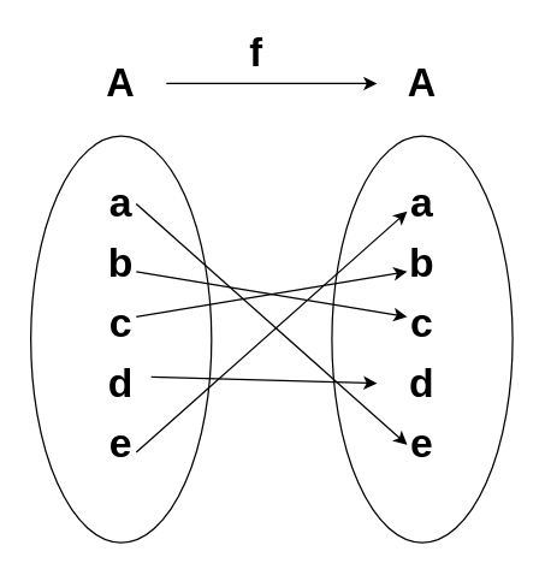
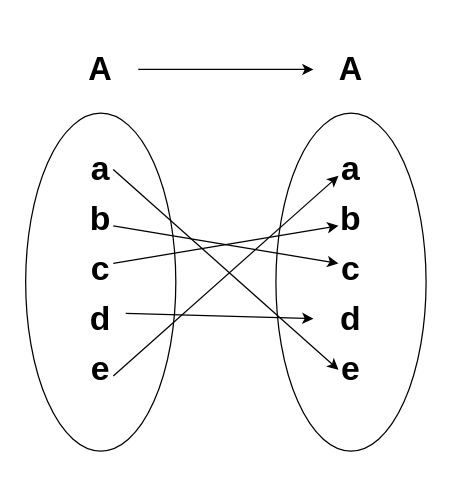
  <mxCell id="0" />
  <mxCell id="1" parent="0" />
  <mxCell id="2" value="" style="ellipse;whiteSpace=wrap;html=1;" vertex="1" parent="1"><mxGeometry x="220" y="90" width="120" height="270" as="geometry" /></mxCell>
  <mxCell id="3" value="" style="ellipse;whiteSpace=wrap;html=1;" vertex="1" parent="1"><mxGeometry x="20" y="90" width="120" height="270" as="geometry" /></mxCell>
  <mxCell id="4" value="&lt;b&gt;&lt;font style=&quot;font-size: 27px;&quot;&gt;a&lt;/font&gt;&lt;/b&gt;" style="text;html=1;align=center;verticalAlign=middle;whiteSpace=wrap;rounded=0;" vertex="1" parent="1"><mxGeometry x="50" y="120" width="60" height="30" as="geometry" /></mxCell>
  <mxCell id="5" value="&lt;b&gt;&lt;font style=&quot;font-size: 27px;&quot;&gt;b&lt;/font&gt;&lt;/b&gt;" style="text;html=1;align=center;verticalAlign=middle;whiteSpace=wrap;rounded=0;" vertex="1" parent="1"><mxGeometry x="50" y="160" width="60" height="30" as="geometry" /></mxCell>
  <mxCell id="6" value="&lt;b&gt;&lt;font style=&quot;font-size: 27px;&quot;&gt;c&lt;/font&gt;&lt;/b&gt;" style="text;html=1;align=center;verticalAlign=middle;whiteSpace=wrap;rounded=0;" vertex="1" parent="1"><mxGeometry x="50" y="200" width="60" height="30" as="geometry" /></mxCell>
  <mxCell id="7" value="&lt;b&gt;&lt;font style=&quot;font-size: 27px;&quot;&gt;d&lt;/font&gt;&lt;/b&gt;" style="text;html=1;align=center;verticalAlign=middle;whiteSpace=wrap;rounded=0;" vertex="1" parent="1"><mxGeometry x="50" y="240" width="60" height="30" as="geometry" /></mxCell>
  <mxCell id="8" value="&lt;b&gt;&lt;font style=&quot;font-size: 27px;&quot;&gt;e&lt;/font&gt;&lt;/b&gt;" style="text;html=1;align=center;verticalAlign=middle;whiteSpace=wrap;rounded=0;" vertex="1" parent="1"><mxGeometry x="50" y="280" width="60" height="30" as="geometry" /></mxCell>
  <mxCell id="9" value="&lt;b&gt;&lt;font style=&quot;font-size: 27px;&quot;&gt;a&lt;/font&gt;&lt;/b&gt;" style="text;html=1;align=center;verticalAlign=middle;whiteSpace=wrap;rounded=0;" vertex="1" parent="1"><mxGeometry x="250" y="120" width="60" height="30" as="geometry" /></mxCell>
  <mxCell id="10" value="&lt;b&gt;&lt;font style=&quot;font-size: 27px;&quot;&gt;b&lt;/font&gt;&lt;/b&gt;" style="text;html=1;align=center;verticalAlign=middle;whiteSpace=wrap;rounded=0;" vertex="1" parent="1"><mxGeometry x="250" y="160" width="60" height="30" as="geometry" /></mxCell>
  <mxCell id="11" value="&lt;b&gt;&lt;font style=&quot;font-size: 27px;&quot;&gt;c&lt;/font&gt;&lt;/b&gt;" style="text;html=1;align=center;verticalAlign=middle;whiteSpace=wrap;rounded=0;" vertex="1" parent="1"><mxGeometry x="250" y="200" width="60" height="30" as="geometry" /></mxCell>
  <mxCell id="12" value="&lt;b&gt;&lt;font style=&quot;font-size: 27px;&quot;&gt;d&lt;/font&gt;&lt;/b&gt;" style="text;html=1;align=center;verticalAlign=middle;whiteSpace=wrap;rounded=0;" vertex="1" parent="1"><mxGeometry x="250" y="240" width="60" height="30" as="geometry" /></mxCell>
  <mxCell id="13" value="&lt;b&gt;&lt;font style=&quot;font-size: 27px;&quot;&gt;e&lt;/font&gt;&lt;/b&gt;" style="text;html=1;align=center;verticalAlign=middle;whiteSpace=wrap;rounded=0;" vertex="1" parent="1"><mxGeometry x="250" y="280" width="60" height="30" as="geometry" /></mxCell>
  <mxCell id="14" value="" style="endArrow=classic;html=1;rounded=0;" edge="1" parent="1"><mxGeometry width="50" height="50" relative="1" as="geometry"><mxPoint x="90" y="135" as="sourcePoint" /><mxPoint x="270" y="295" as="targetPoint" /></mxGeometry></mxCell>
  <mxCell id="15" value="" style="endArrow=classic;html=1;rounded=0;entryX=0.333;entryY=0.667;entryDx=0;entryDy=0;entryPerimeter=0;exitX=0.667;exitY=0.667;exitDx=0;exitDy=0;exitPerimeter=0;" edge="1" parent="1" source="8" target="9"><mxGeometry width="50" height="50" relative="1" as="geometry"><mxPoint x="140" y="250" as="sourcePoint" /><mxPoint x="490" y="420" as="targetPoint" /></mxGeometry></mxCell>
  <mxCell id="16" value="" style="endArrow=classic;html=1;rounded=0;exitX=0.667;exitY=0.667;exitDx=0;exitDy=0;exitPerimeter=0;entryX=0.333;entryY=0.333;entryDx=0;entryDy=0;entryPerimeter=0;" edge="1" parent="1" source="5" target="11"><mxGeometry width="50" height="50" relative="1" as="geometry"><mxPoint x="440" y="470" as="sourcePoint" /><mxPoint x="490" y="420" as="targetPoint" /></mxGeometry></mxCell>
  <mxCell id="17" value="" style="endArrow=classic;html=1;rounded=0;exitX=0.667;exitY=0.333;exitDx=0;exitDy=0;exitPerimeter=0;entryX=0.333;entryY=0.667;entryDx=0;entryDy=0;entryPerimeter=0;" edge="1" parent="1" source="6" target="10"><mxGeometry width="50" height="50" relative="1" as="geometry"><mxPoint x="440" y="470" as="sourcePoint" /><mxPoint x="490" y="420" as="targetPoint" /></mxGeometry></mxCell>
  <mxCell id="18" value="" style="endArrow=classic;html=1;rounded=0;exitX=0.833;exitY=0.333;exitDx=0;exitDy=0;exitPerimeter=0;" edge="1" parent="1" source="7" target="12"><mxGeometry width="50" height="50" relative="1" as="geometry"><mxPoint x="440" y="470" as="sourcePoint" /><mxPoint x="240" y="250" as="targetPoint" /></mxGeometry></mxCell>
  <mxCell id="19" value="&lt;font style=&quot;font-size: 26px;&quot;&gt;&lt;b style=&quot;&quot;&gt;A&lt;/b&gt;&lt;/font&gt;" style="text;html=1;align=center;verticalAlign=middle;whiteSpace=wrap;rounded=0;" vertex="1" parent="1"><mxGeometry x="50" y="40" width="60" height="30" as="geometry" /></mxCell>
  <mxCell id="20" value="&lt;font style=&quot;font-size: 26px;&quot;&gt;&lt;b style=&quot;&quot;&gt;A&lt;/b&gt;&lt;/font&gt;" style="text;html=1;align=center;verticalAlign=middle;whiteSpace=wrap;rounded=0;" vertex="1" parent="1"><mxGeometry x="250" y="40" width="60" height="30" as="geometry" /></mxCell>
  <mxCell id="21" value="" style="endArrow=classic;html=1;rounded=0;exitX=1;exitY=0.5;exitDx=0;exitDy=0;" edge="1" parent="1" source="19" target="20"><mxGeometry width="50" height="50" relative="1" as="geometry"><mxPoint x="-10" y="260" as="sourcePoint" /><mxPoint x="40" y="210" as="targetPoint" /></mxGeometry></mxCell>
- <mxCell id="22" value="&lt;font style=&quot;font-size: 26px;&quot;&gt;&lt;b style=&quot;&quot;&gt;f&lt;/b&gt;&lt;/font&gt;" style="text;html=1;align=center;verticalAlign=middle;whiteSpace=wrap;rounded=0;" vertex="1" parent="1"><mxGeometry x="140" y="20" width="60" height="30" as="geometry" /></mxCell>
